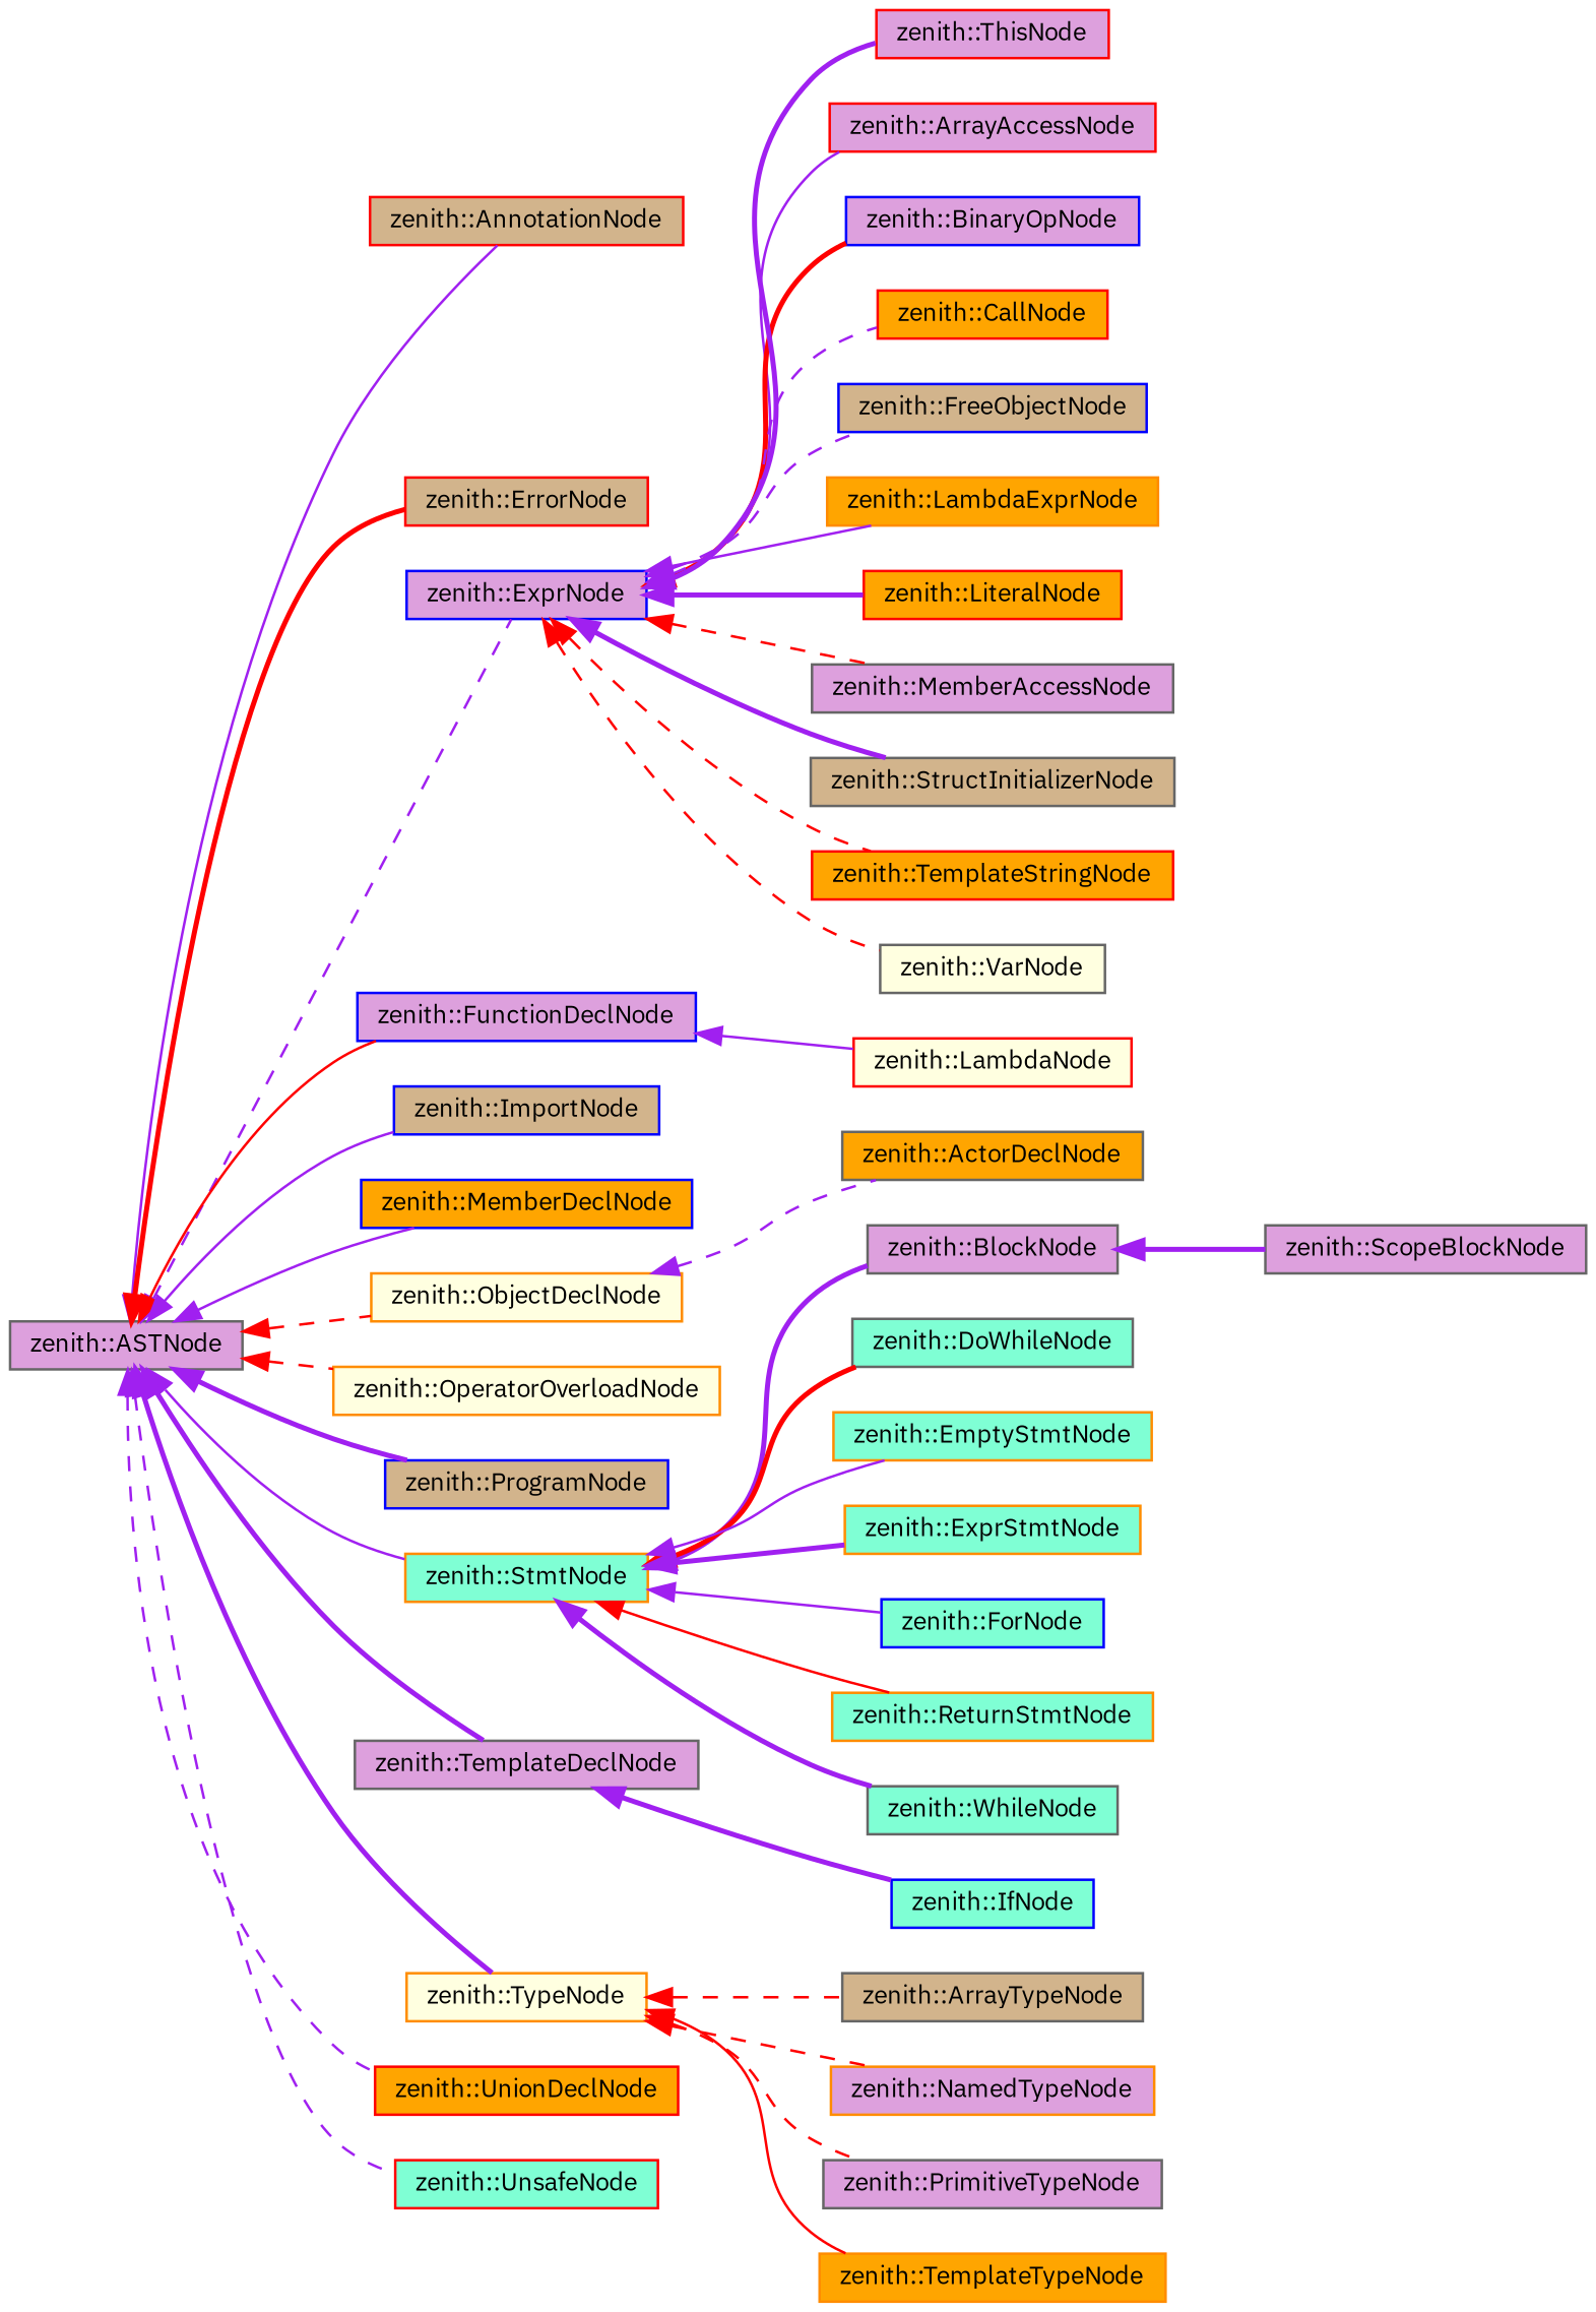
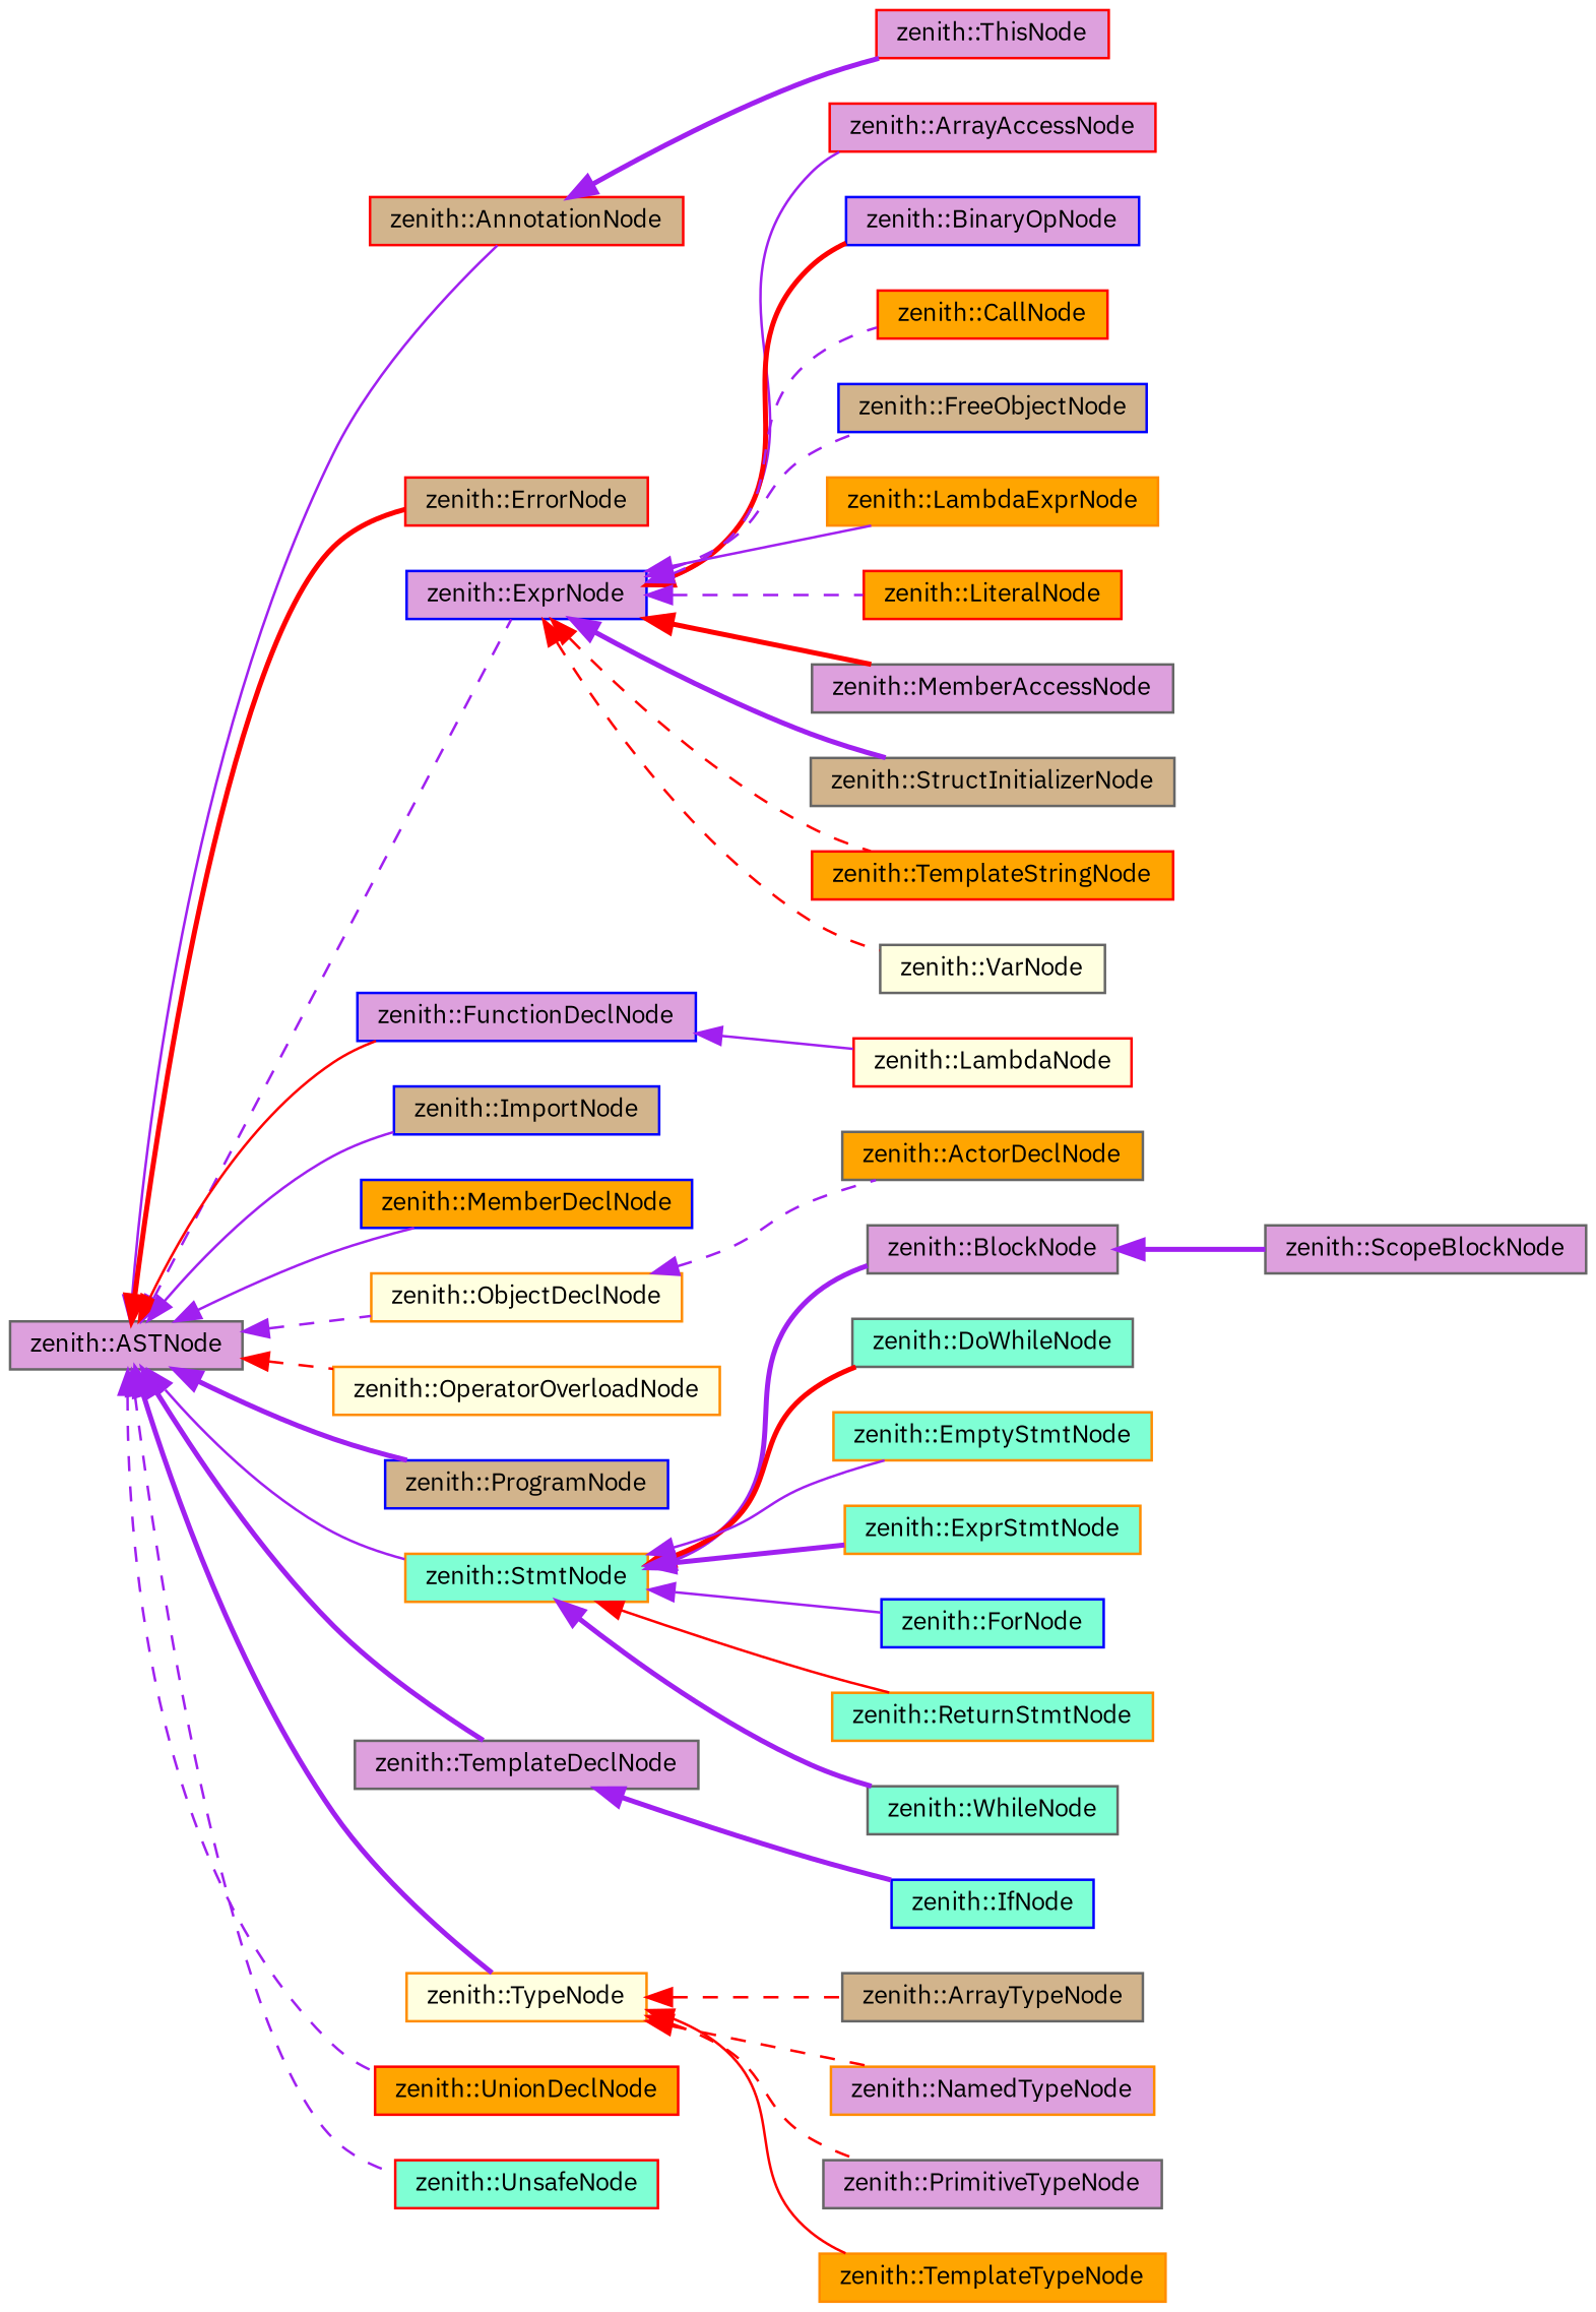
  digraph {
    fontname="IBM Plex Sans"
    rankdir=LR
    node [color=gray40 fillcolor=plum fontname="IBM Plex Sans" fontsize=10 shape=box style=filled]
    edge [color=purple dir=back fontname="IBM Plex Sans" fontsize=10 labelfontname=Helvetica labelfontsize=10 style=dashed]
    n1 [fontcolor=black height=0.2 label="zenith::ASTNode" width=0.4]
    n2 [color=red fillcolor=tan height=0.2 label="zenith::AnnotationNode" width=0.4]
    n3 [color=red fillcolor=tan height=0.2 label="zenith::ErrorNode" width=0.4]
    n4 [color=blue height=0.2 label="zenith::ExprNode" width=0.4]
    n5 [color=blue height=0.2 label="zenith::FunctionDeclNode" width=0.4]
    n6 [color=blue fillcolor=tan height=0.2 label="zenith::ImportNode" width=0.4]
    n7 [color=blue fillcolor=orange height=0.2 label="zenith::MemberDeclNode" width=0.4]
    n8 [color=darkorange fillcolor=lightyellow height=0.2 label="zenith::ObjectDeclNode" width=0.4]
    n9 [color=darkorange fillcolor=lightyellow height=0.2 label="zenith::OperatorOverloadNode" width=0.4]
    n10 [color=blue fillcolor=tan height=0.2 label="zenith::ProgramNode" width=0.4]
    n11 [color=darkorange fillcolor=aquamarine height=0.2 label="zenith::StmtNode" width=0.4]
    n12 [height=0.2 label="zenith::TemplateDeclNode" width=0.4]
    n13 [color=darkorange fillcolor=lightyellow height=0.2 label="zenith::TypeNode" width=0.4]
    n14 [color=red fillcolor=orange height=0.2 label="zenith::UnionDeclNode" width=0.4]
    n15 [color=red fillcolor=aquamarine height=0.2 label="zenith::UnsafeNode" width=0.4]
    n16 [color=red height=0.2 label="zenith::ArrayAccessNode" width=0.4]
    n17 [color=blue height=0.2 label="zenith::BinaryOpNode" width=0.4]
    n18 [color=red fillcolor=orange height=0.2 label="zenith::CallNode" width=0.4]
    n19 [color=blue fillcolor=tan height=0.2 label="zenith::FreeObjectNode" width=0.4]
    n20 [color=darkorange fillcolor=orange height=0.2 label="zenith::LambdaExprNode" width=0.4]
    n21 [color=red fillcolor=orange height=0.2 label="zenith::LiteralNode" width=0.4]
    n22 [height=0.2 label="zenith::MemberAccessNode" width=0.4]
    n23 [fillcolor=tan height=0.2 label="zenith::StructInitializerNode" width=0.4]
    n24 [color=red fillcolor=orange height=0.2 label="zenith::TemplateStringNode" width=0.4]
    n25 [color=red height=0.2 label="zenith::ThisNode" width=0.4]
    n26 [fillcolor=lightyellow height=0.2 label="zenith::VarNode" width=0.4]
    n27 [color=red fillcolor=lightyellow height=0.2 label="zenith::LambdaNode" width=0.4]
    n28 [fillcolor=orange height=0.2 label="zenith::ActorDeclNode" width=0.4]
    n29 [height=0.2 label="zenith::BlockNode" width=0.4]
    n30 [fillcolor=aquamarine height=0.2 label="zenith::DoWhileNode" width=0.4]
    n31 [color=darkorange fillcolor=aquamarine height=0.2 label="zenith::EmptyStmtNode" width=0.4]
    n32 [color=darkorange fillcolor=aquamarine height=0.2 label="zenith::ExprStmtNode" width=0.4]
    n33 [color=blue fillcolor=aquamarine height=0.2 label="zenith::ForNode" width=0.4]
    n34 [color=darkorange fillcolor=aquamarine height=0.2 label="zenith::ReturnStmtNode" width=0.4]
    n35 [fillcolor=aquamarine height=0.2 label="zenith::WhileNode" width=0.4]
    n36 [color=blue fillcolor=aquamarine height=0.2 label="zenith::IfNode" width=0.4]
    n37 [fillcolor=tan height=0.2 label="zenith::ArrayTypeNode" width=0.4]
    n38 [color=darkorange height=0.2 label="zenith::NamedTypeNode" width=0.4]
    n39 [height=0.2 label="zenith::PrimitiveTypeNode" width=0.4]
    n40 [color=darkorange fillcolor=orange height=0.2 label="zenith::TemplateTypeNode" width=0.4]
    n41 [height=0.2 label="zenith::ScopeBlockNode" width=0.4]
    n1 -> n2 [style=solid]
    n1 -> n3 [color=red style=bold]
    n1 -> n4
    n1 -> n5 [color=red style=solid]
    n1 -> n6 [style=solid]
    n1 -> n7 [style=solid]
-   n1 -> n8 [color=red]
+   n1 -> n8
    n1 -> n9 [color=red]
    n1 -> n10 [style=bold]
    n1 -> n11 [style=solid]
    n1 -> n12 [style=bold]
    n1 -> n13 [style=bold]
    n1 -> n14
    n1 -> n15
    n4 -> n16 [style=solid]
    n4 -> n17 [color=red style=bold]
    n4 -> n18
    n4 -> n19
    n4 -> n20 [style=solid]
-   n4 -> n21 [style=bold]
-   n4 -> n22 [color=red]
+   n4 -> n21
+   n4 -> n22 [color=red style=bold]
    n4 -> n23 [style=bold]
    n4 -> n24 [color=red]
-   n4 -> n25 [style=bold]
+   n2 -> n25 [style=bold]
    n4 -> n26 [color=red]
    n5 -> n27 [style=solid]
    n8 -> n28
    n11 -> n29 [style=bold]
    n11 -> n30 [color=red style=bold]
    n11 -> n31 [style=solid]
    n11 -> n32 [style=bold]
    n11 -> n33 [style=solid]
    n11 -> n34 [color=red style=solid]
    n11 -> n35 [style=bold]
    n12 -> n36 [style=bold]
    n13 -> n37 [color=red]
    n13 -> n38 [color=red]
    n13 -> n39 [color=red]
    n13 -> n40 [color=red style=solid]
    n29 -> n41 [style=bold]
  }
